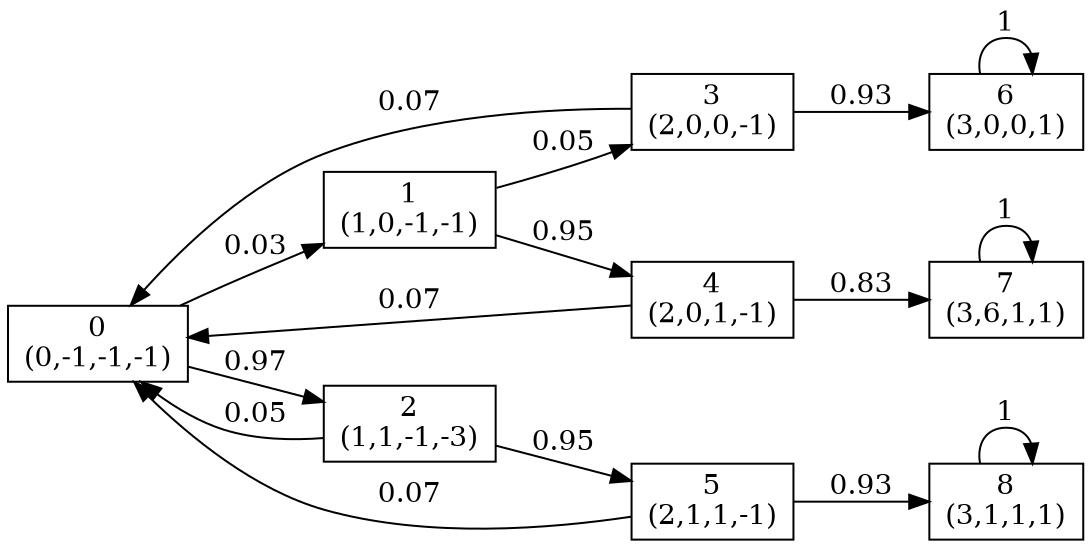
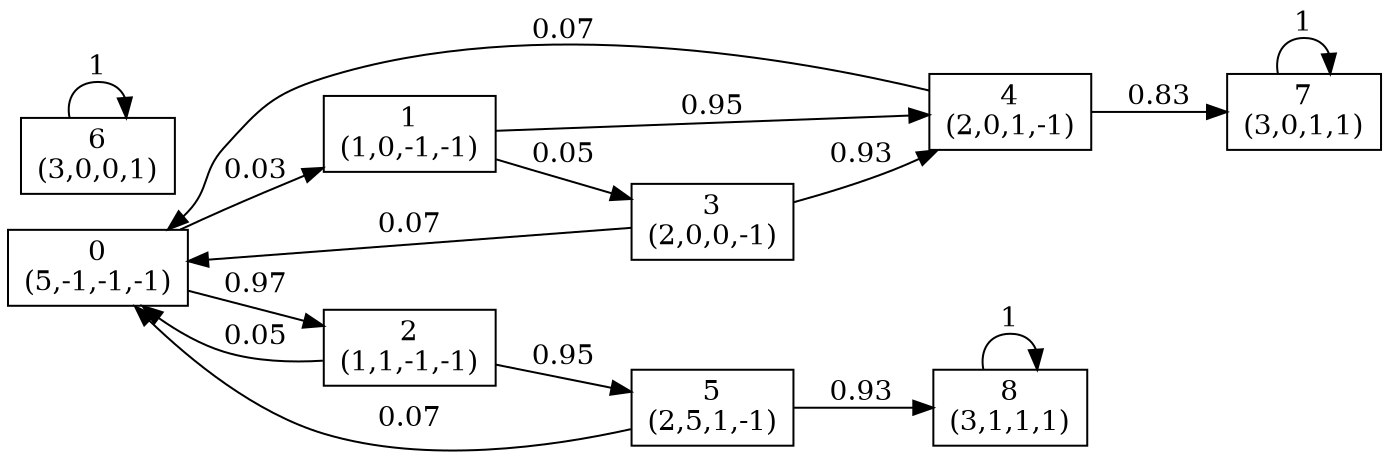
  digraph {
    rankdir=LR
    node [shape=box]
-   n1 [label="0\n(0,-1,-1,-1)"]
+   n1 [label="0\n(5,-1,-1,-1)"]
    n2 [label="1\n(1,0,-1,-1)"]
-   n3 [label="2\n(1,1,-1,-3)"]
+   n3 [label="2\n(1,1,-1,-1)"]
    n4 [label="3\n(2,0,0,-1)"]
    n5 [label="4\n(2,0,1,-1)"]
-   n6 [label="5\n(2,1,1,-1)"]
+   n6 [label="5\n(2,5,1,-1)"]
    n7 [label="6\n(3,0,0,1)"]
-   n8 [label="7\n(3,6,1,1)"]
+   n8 [label="7\n(3,0,1,1)"]
    n9 [label="8\n(3,1,1,1)"]
    n1 -> n2 [label=0.03]
    n1 -> n3 [label=0.97]
    n2 -> n4 [label=0.05]
    n2 -> n5 [label=0.95]
    n3 -> n1 [label=0.05]
    n3 -> n6 [label=0.95]
    n4 -> n1 [label=0.07]
-   n4 -> n7 [label=0.93]
+   n4 -> n5 [label=0.93]
    n5 -> n1 [label=0.07]
    n5 -> n8 [label=0.83]
    n6 -> n1 [label=0.07]
    n6 -> n9 [label=0.93]
    n7 -> n7 [label=1]
    n8 -> n8 [label=1]
    n9 -> n9 [label=1]
  }
